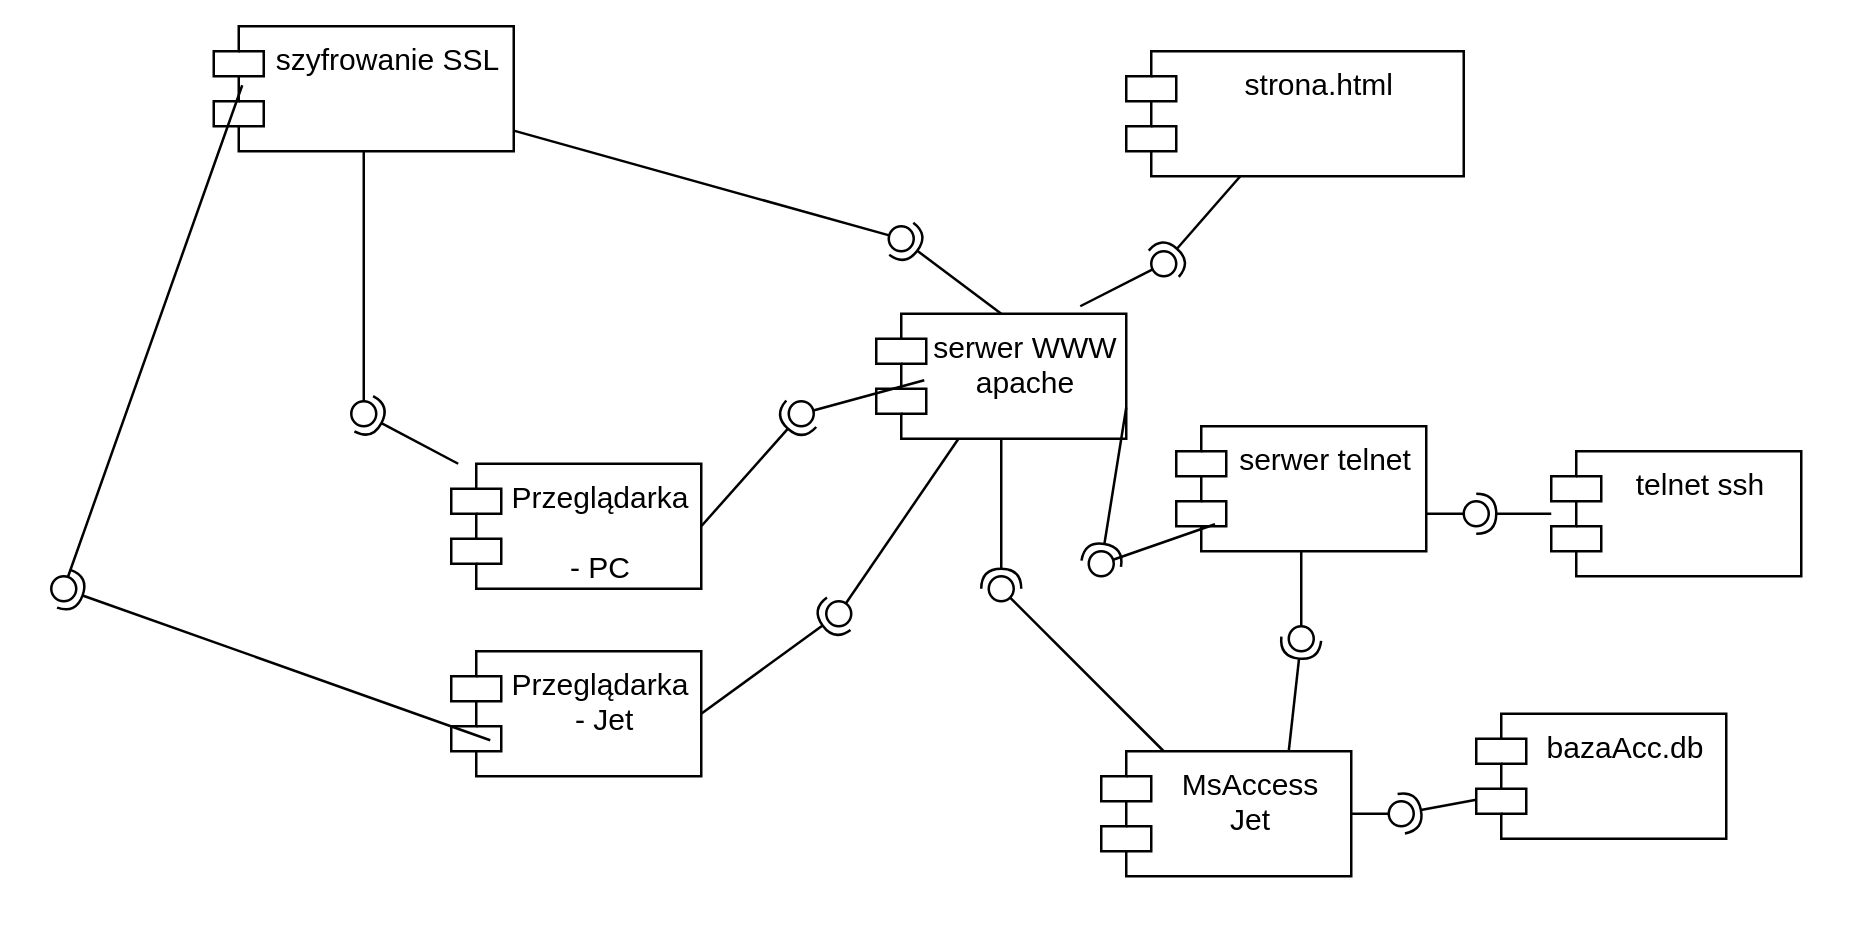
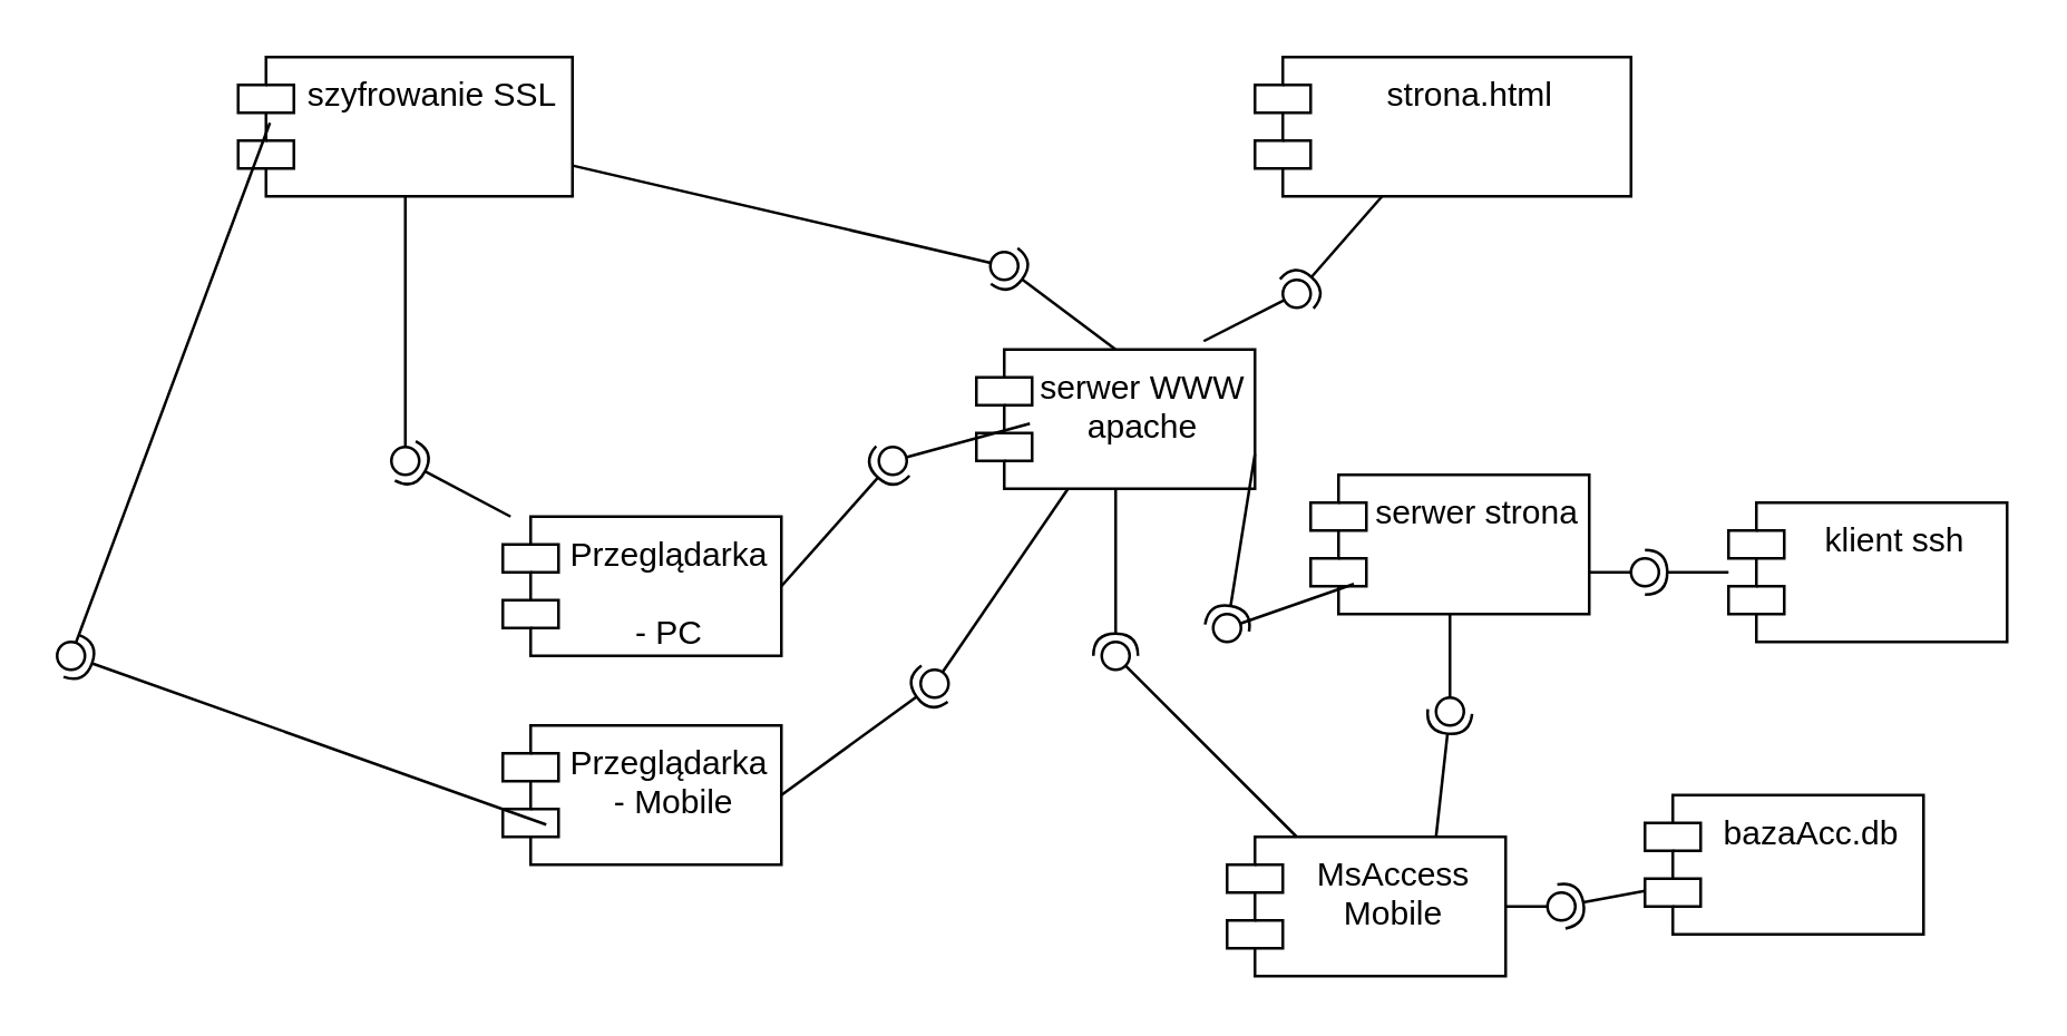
  <mxCell id="0" />
  <mxCell id="1" parent="0" />
  <mxCell id="2" value="Przeglądarka &#10;&#10;- PC&#10;&#10;" style="shape=module;align=left;spacingLeft=20;align=center;verticalAlign=top;" parent="1" vertex="1"><mxGeometry x="180" y="185" width="100" height="50" as="geometry" /></mxCell>
  <mxCell id="3" value="strona.html&#10;" style="shape=module;align=left;spacingLeft=20;align=center;verticalAlign=top;" parent="1" vertex="1"><mxGeometry x="450" y="20" width="135" height="50" as="geometry" /></mxCell>
  <mxCell id="4" value="serwer WWW&#10;apache &#10;&#10;" style="shape=module;align=left;spacingLeft=20;align=center;verticalAlign=top;" parent="1" vertex="1"><mxGeometry x="350" y="125" width="100" height="50" as="geometry" /></mxCell>
- <mxCell id="5" value="Przeglądarka&#10; - Jet&#10;" style="shape=module;align=left;spacingLeft=20;align=center;verticalAlign=top;" parent="1" vertex="1"><mxGeometry x="180" y="260" width="100" height="50" as="geometry" /></mxCell>
+ <mxCell id="5" value="Przeglądarka&#10; - Mobile&#10;" style="shape=module;align=left;spacingLeft=20;align=center;verticalAlign=top;" parent="1" vertex="1"><mxGeometry x="180" y="260" width="100" height="50" as="geometry" /></mxCell>
  <mxCell id="6" value="bazaAcc.db" style="shape=module;align=left;spacingLeft=20;align=center;verticalAlign=top;" parent="1" vertex="1"><mxGeometry x="590" y="285" width="100" height="50" as="geometry" /></mxCell>
- <mxCell id="7" value="MsAccess&#10;Jet&#10;" style="shape=module;align=left;spacingLeft=20;align=center;verticalAlign=top;" parent="1" vertex="1"><mxGeometry x="440" y="300" width="100" height="50" as="geometry" /></mxCell>
- <mxCell id="8" value="telnet ssh&#10;&#10;" style="shape=module;align=left;spacingLeft=20;align=center;verticalAlign=top;" parent="1" vertex="1"><mxGeometry x="620" y="180" width="100" height="50" as="geometry" /></mxCell>
- <mxCell id="9" value="serwer telnet&#10;" style="shape=module;align=left;spacingLeft=20;align=center;verticalAlign=top;" parent="1" vertex="1"><mxGeometry x="470" y="170" width="100" height="50" as="geometry" /></mxCell>
- <mxCell id="10" value="szyfrowanie SSL" style="shape=module;align=left;spacingLeft=20;align=center;verticalAlign=top;" vertex="1" parent="1"><mxGeometry x="85" y="10" width="120" height="50" as="geometry" /></mxCell>
+ <mxCell id="7" value="MsAccess&#10;Mobile&#10;" style="shape=module;align=left;spacingLeft=20;align=center;verticalAlign=top;" parent="1" vertex="1"><mxGeometry x="440" y="300" width="100" height="50" as="geometry" /></mxCell>
+ <mxCell id="8" value="klient ssh&#10;&#10;" style="shape=module;align=left;spacingLeft=20;align=center;verticalAlign=top;" parent="1" vertex="1"><mxGeometry x="620" y="180" width="100" height="50" as="geometry" /></mxCell>
+ <mxCell id="9" value="serwer strona&#10;" style="shape=module;align=left;spacingLeft=20;align=center;verticalAlign=top;" parent="1" vertex="1"><mxGeometry x="470" y="170" width="100" height="50" as="geometry" /></mxCell>
+ <mxCell id="10" value="szyfrowanie SSL" style="shape=module;align=left;spacingLeft=20;align=center;verticalAlign=top;" vertex="1" parent="1"><mxGeometry x="85" y="20" width="120" height="50" as="geometry" /></mxCell>
  <mxCell id="11" value="" style="rounded=0;orthogonalLoop=1;jettySize=auto;html=1;endArrow=none;endFill=0;sketch=0;sourcePerimeterSpacing=0;targetPerimeterSpacing=0;" edge="1" target="13" parent="1"><mxGeometry relative="1" as="geometry"><mxPoint x="540" y="325" as="sourcePoint" /></mxGeometry></mxCell>
  <mxCell id="12" value="" style="rounded=0;orthogonalLoop=1;jettySize=auto;html=1;endArrow=halfCircle;endFill=0;entryX=0.5;entryY=0.5;endSize=6;strokeWidth=1;sketch=0;" edge="1" target="13" parent="1" source="6"><mxGeometry relative="1" as="geometry"><mxPoint x="580" y="325" as="sourcePoint" /></mxGeometry></mxCell>
  <mxCell id="13" value="" style="ellipse;whiteSpace=wrap;html=1;align=center;aspect=fixed;resizable=0;points=[];outlineConnect=0;sketch=0;" vertex="1" parent="1"><mxGeometry x="555" y="320" width="10" height="10" as="geometry" /></mxCell>
  <mxCell id="14" value="" style="rounded=0;orthogonalLoop=1;jettySize=auto;html=1;endArrow=none;endFill=0;sketch=0;sourcePerimeterSpacing=0;targetPerimeterSpacing=0;" edge="1" target="16" parent="1"><mxGeometry relative="1" as="geometry"><mxPoint x="570" y="205" as="sourcePoint" /></mxGeometry></mxCell>
  <mxCell id="15" value="" style="rounded=0;orthogonalLoop=1;jettySize=auto;html=1;endArrow=halfCircle;endFill=0;entryX=0.5;entryY=0.5;endSize=6;strokeWidth=1;sketch=0;" edge="1" target="16" parent="1" source="8"><mxGeometry relative="1" as="geometry"><mxPoint x="610" y="205" as="sourcePoint" /></mxGeometry></mxCell>
  <mxCell id="16" value="" style="ellipse;whiteSpace=wrap;html=1;align=center;aspect=fixed;resizable=0;points=[];outlineConnect=0;sketch=0;" vertex="1" parent="1"><mxGeometry x="585" y="200" width="10" height="10" as="geometry" /></mxCell>
  <mxCell id="17" value="" style="rounded=0;orthogonalLoop=1;jettySize=auto;html=1;endArrow=none;endFill=0;sketch=0;sourcePerimeterSpacing=0;targetPerimeterSpacing=0;" edge="1" target="19" parent="1" source="10"><mxGeometry relative="1" as="geometry"><mxPoint x="340" y="95" as="sourcePoint" /></mxGeometry></mxCell>
  <mxCell id="18" value="" style="rounded=0;orthogonalLoop=1;jettySize=auto;html=1;endArrow=halfCircle;endFill=0;entryX=0.5;entryY=0.5;endSize=6;strokeWidth=1;sketch=0;exitX=0.5;exitY=0;exitDx=0;exitDy=0;" edge="1" target="19" parent="1" source="4"><mxGeometry relative="1" as="geometry"><mxPoint x="380" y="95" as="sourcePoint" /></mxGeometry></mxCell>
  <mxCell id="19" value="" style="ellipse;whiteSpace=wrap;html=1;align=center;aspect=fixed;resizable=0;points=[];outlineConnect=0;sketch=0;" vertex="1" parent="1"><mxGeometry x="355" y="90" width="10" height="10" as="geometry" /></mxCell>
  <mxCell id="20" value="" style="rounded=0;orthogonalLoop=1;jettySize=auto;html=1;endArrow=none;endFill=0;sketch=0;sourcePerimeterSpacing=0;targetPerimeterSpacing=0;" edge="1" target="22" parent="1" source="10"><mxGeometry relative="1" as="geometry"><mxPoint x="35" y="35" as="sourcePoint" /></mxGeometry></mxCell>
  <mxCell id="21" value="" style="rounded=0;orthogonalLoop=1;jettySize=auto;html=1;endArrow=halfCircle;endFill=0;entryX=0.5;entryY=0.5;endSize=6;strokeWidth=1;sketch=0;" edge="1" target="22" parent="1" source="2"><mxGeometry relative="1" as="geometry"><mxPoint x="75" y="35" as="sourcePoint" /></mxGeometry></mxCell>
  <mxCell id="22" value="" style="ellipse;whiteSpace=wrap;html=1;align=center;aspect=fixed;resizable=0;points=[];outlineConnect=0;sketch=0;" vertex="1" parent="1"><mxGeometry x="140" y="160" width="10" height="10" as="geometry" /></mxCell>
  <mxCell id="23" value="" style="rounded=0;orthogonalLoop=1;jettySize=auto;html=1;endArrow=none;endFill=0;sketch=0;sourcePerimeterSpacing=0;targetPerimeterSpacing=0;exitX=0.095;exitY=0.472;exitDx=0;exitDy=0;exitPerimeter=0;" edge="1" target="25" parent="1" source="10"><mxGeometry relative="1" as="geometry"><mxPoint x="45" y="125" as="sourcePoint" /></mxGeometry></mxCell>
  <mxCell id="24" value="" style="rounded=0;orthogonalLoop=1;jettySize=auto;html=1;endArrow=halfCircle;endFill=0;entryX=0.5;entryY=0.5;endSize=6;strokeWidth=1;sketch=0;exitX=0.156;exitY=0.712;exitDx=0;exitDy=0;exitPerimeter=0;" edge="1" target="25" parent="1" source="5"><mxGeometry relative="1" as="geometry"><mxPoint x="85" y="125" as="sourcePoint" /></mxGeometry></mxCell>
  <mxCell id="25" value="" style="ellipse;whiteSpace=wrap;html=1;align=center;aspect=fixed;resizable=0;points=[];outlineConnect=0;sketch=0;" vertex="1" parent="1"><mxGeometry x="20" y="230" width="10" height="10" as="geometry" /></mxCell>
  <mxCell id="26" value="" style="rounded=0;orthogonalLoop=1;jettySize=auto;html=1;endArrow=none;endFill=0;sketch=0;sourcePerimeterSpacing=0;targetPerimeterSpacing=0;exitX=0.5;exitY=1;exitDx=0;exitDy=0;" edge="1" target="28" parent="1" source="9"><mxGeometry relative="1" as="geometry"><mxPoint x="500" y="255" as="sourcePoint" /></mxGeometry></mxCell>
  <mxCell id="27" value="" style="rounded=0;orthogonalLoop=1;jettySize=auto;html=1;endArrow=halfCircle;endFill=0;entryX=0.5;entryY=0.5;endSize=6;strokeWidth=1;sketch=0;exitX=0.75;exitY=0;exitDx=0;exitDy=0;" edge="1" target="28" parent="1" source="7"><mxGeometry relative="1" as="geometry"><mxPoint x="540" y="255" as="sourcePoint" /></mxGeometry></mxCell>
  <mxCell id="28" value="" style="ellipse;whiteSpace=wrap;html=1;align=center;aspect=fixed;resizable=0;points=[];outlineConnect=0;sketch=0;" vertex="1" parent="1"><mxGeometry x="515" y="250" width="10" height="10" as="geometry" /></mxCell>
  <mxCell id="29" value="" style="rounded=0;orthogonalLoop=1;jettySize=auto;html=1;endArrow=none;endFill=0;sketch=0;sourcePerimeterSpacing=0;targetPerimeterSpacing=0;exitX=0.155;exitY=0.784;exitDx=0;exitDy=0;exitPerimeter=0;" edge="1" target="31" parent="1" source="9"><mxGeometry relative="1" as="geometry"><mxPoint x="420" y="225" as="sourcePoint" /></mxGeometry></mxCell>
  <mxCell id="30" value="" style="rounded=0;orthogonalLoop=1;jettySize=auto;html=1;endArrow=halfCircle;endFill=0;entryX=0.5;entryY=0.5;endSize=6;strokeWidth=1;sketch=0;exitX=1;exitY=0.75;exitDx=0;exitDy=0;" edge="1" target="31" parent="1" source="4"><mxGeometry relative="1" as="geometry"><mxPoint x="460" y="225" as="sourcePoint" /></mxGeometry></mxCell>
  <mxCell id="31" value="" style="ellipse;whiteSpace=wrap;html=1;align=center;aspect=fixed;resizable=0;points=[];outlineConnect=0;sketch=0;" vertex="1" parent="1"><mxGeometry x="435" y="220" width="10" height="10" as="geometry" /></mxCell>
  <mxCell id="32" value="" style="rounded=0;orthogonalLoop=1;jettySize=auto;html=1;endArrow=none;endFill=0;sketch=0;sourcePerimeterSpacing=0;targetPerimeterSpacing=0;" edge="1" target="34" parent="1" source="4"><mxGeometry relative="1" as="geometry"><mxPoint x="315" y="245" as="sourcePoint" /></mxGeometry></mxCell>
  <mxCell id="33" value="" style="rounded=0;orthogonalLoop=1;jettySize=auto;html=1;endArrow=halfCircle;endFill=0;entryX=0.5;entryY=0.5;endSize=6;strokeWidth=1;sketch=0;exitX=1;exitY=0.5;exitDx=0;exitDy=0;" edge="1" target="34" parent="1" source="5"><mxGeometry relative="1" as="geometry"><mxPoint x="355" y="245" as="sourcePoint" /></mxGeometry></mxCell>
  <mxCell id="34" value="" style="ellipse;whiteSpace=wrap;html=1;align=center;aspect=fixed;resizable=0;points=[];outlineConnect=0;sketch=0;" vertex="1" parent="1"><mxGeometry x="330" y="240" width="10" height="10" as="geometry" /></mxCell>
  <mxCell id="35" value="" style="rounded=0;orthogonalLoop=1;jettySize=auto;html=1;endArrow=none;endFill=0;sketch=0;sourcePerimeterSpacing=0;targetPerimeterSpacing=0;exitX=0.192;exitY=0.532;exitDx=0;exitDy=0;exitPerimeter=0;" edge="1" target="37" parent="1" source="4"><mxGeometry relative="1" as="geometry"><mxPoint x="300" y="205" as="sourcePoint" /></mxGeometry></mxCell>
  <mxCell id="36" value="" style="rounded=0;orthogonalLoop=1;jettySize=auto;html=1;endArrow=halfCircle;endFill=0;entryX=0.5;entryY=0.5;endSize=6;strokeWidth=1;sketch=0;exitX=1;exitY=0.5;exitDx=0;exitDy=0;" edge="1" target="37" parent="1" source="2"><mxGeometry relative="1" as="geometry"><mxPoint x="340" y="205" as="sourcePoint" /></mxGeometry></mxCell>
  <mxCell id="37" value="" style="ellipse;whiteSpace=wrap;html=1;align=center;aspect=fixed;resizable=0;points=[];outlineConnect=0;sketch=0;" vertex="1" parent="1"><mxGeometry x="315" y="160" width="10" height="10" as="geometry" /></mxCell>
  <mxCell id="38" value="" style="rounded=0;orthogonalLoop=1;jettySize=auto;html=1;endArrow=none;endFill=0;sketch=0;sourcePerimeterSpacing=0;targetPerimeterSpacing=0;exitX=0.25;exitY=0;exitDx=0;exitDy=0;" edge="1" target="40" parent="1" source="7"><mxGeometry relative="1" as="geometry"><mxPoint x="380" y="235" as="sourcePoint" /></mxGeometry></mxCell>
  <mxCell id="39" value="" style="rounded=0;orthogonalLoop=1;jettySize=auto;html=1;endArrow=halfCircle;endFill=0;entryX=0.5;entryY=0.5;endSize=6;strokeWidth=1;sketch=0;" edge="1" target="40" parent="1" source="4"><mxGeometry relative="1" as="geometry"><mxPoint x="420" y="235" as="sourcePoint" /></mxGeometry></mxCell>
  <mxCell id="40" value="" style="ellipse;whiteSpace=wrap;html=1;align=center;aspect=fixed;resizable=0;points=[];outlineConnect=0;sketch=0;" vertex="1" parent="1"><mxGeometry x="395" y="230" width="10" height="10" as="geometry" /></mxCell>
  <mxCell id="41" value="" style="rounded=0;orthogonalLoop=1;jettySize=auto;html=1;endArrow=none;endFill=0;sketch=0;sourcePerimeterSpacing=0;targetPerimeterSpacing=0;exitX=0.816;exitY=-0.06;exitDx=0;exitDy=0;exitPerimeter=0;" edge="1" target="43" parent="1" source="4"><mxGeometry relative="1" as="geometry"><mxPoint x="445" y="105" as="sourcePoint" /></mxGeometry></mxCell>
  <mxCell id="42" value="" style="rounded=0;orthogonalLoop=1;jettySize=auto;html=1;endArrow=halfCircle;endFill=0;entryX=0.5;entryY=0.5;endSize=6;strokeWidth=1;sketch=0;" edge="1" target="43" parent="1" source="3"><mxGeometry relative="1" as="geometry"><mxPoint x="485" y="105" as="sourcePoint" /></mxGeometry></mxCell>
  <mxCell id="43" value="" style="ellipse;whiteSpace=wrap;html=1;align=center;aspect=fixed;resizable=0;points=[];outlineConnect=0;sketch=0;" vertex="1" parent="1"><mxGeometry x="460" y="100" width="10" height="10" as="geometry" /></mxCell>
